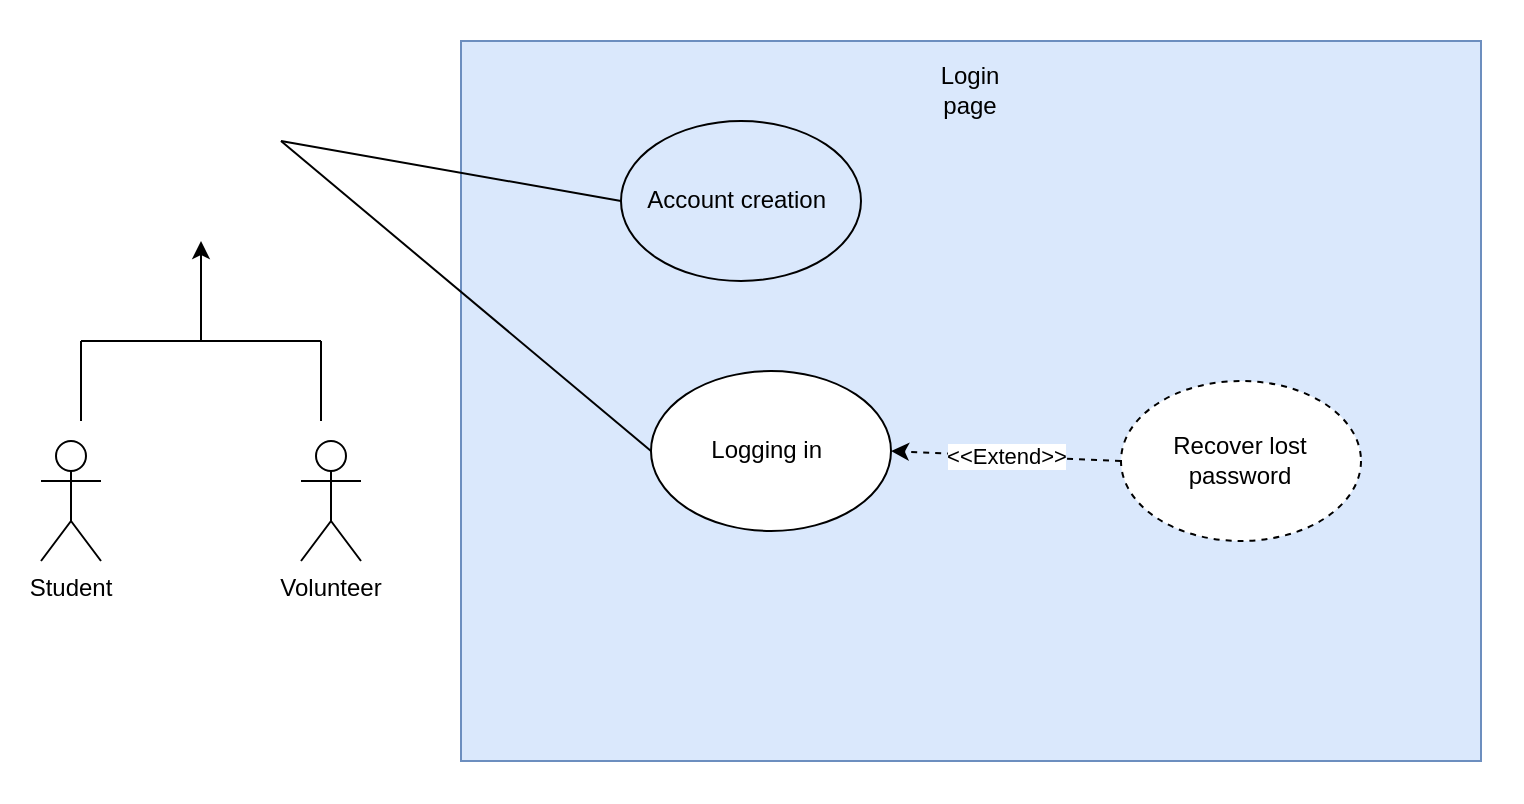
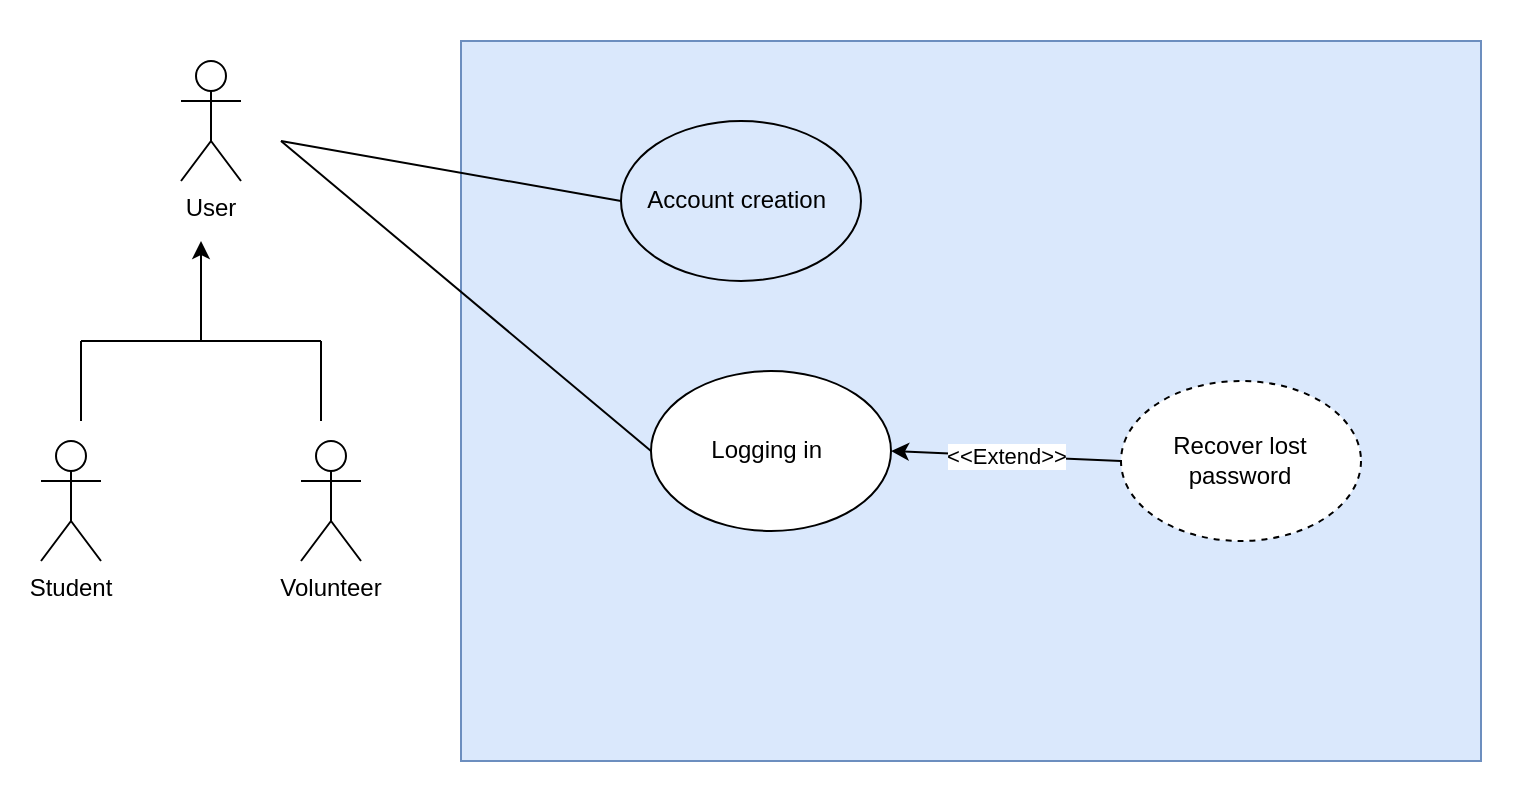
  <mxCell id="0" />
  <mxCell id="1" parent="0" />
+ <mxCell id="2" value="User" style="shape=umlActor;verticalLabelPosition=bottom;verticalAlign=top;html=1;outlineConnect=0;" vertex="1" parent="1"><mxGeometry x="90" y="30" width="30" height="60" as="geometry" /></mxCell>
  <mxCell id="3" value="Volunteer" style="shape=umlActor;verticalLabelPosition=bottom;verticalAlign=top;html=1;outlineConnect=0;" vertex="1" parent="1"><mxGeometry x="150" y="220" width="30" height="60" as="geometry" /></mxCell>
  <mxCell id="4" value="Student" style="shape=umlActor;verticalLabelPosition=bottom;verticalAlign=top;html=1;outlineConnect=0;" vertex="1" parent="1"><mxGeometry x="20" y="220" width="30" height="60" as="geometry" /></mxCell>
  <mxCell id="5" value="" style="endArrow=none;html=1;rounded=0;" edge="1" parent="1"><mxGeometry width="50" height="50" relative="1" as="geometry"><mxPoint x="40" y="210" as="sourcePoint" /><mxPoint x="40" y="170" as="targetPoint" /></mxGeometry></mxCell>
  <mxCell id="6" value="" style="endArrow=none;html=1;rounded=0;" edge="1" parent="1"><mxGeometry width="50" height="50" relative="1" as="geometry"><mxPoint x="160" y="210" as="sourcePoint" /><mxPoint x="160" y="170" as="targetPoint" /></mxGeometry></mxCell>
  <mxCell id="7" value="" style="endArrow=none;html=1;rounded=0;" edge="1" parent="1"><mxGeometry width="50" height="50" relative="1" as="geometry"><mxPoint x="40" y="170" as="sourcePoint" /><mxPoint x="160" y="170" as="targetPoint" /></mxGeometry></mxCell>
  <mxCell id="8" value="" style="endArrow=classic;html=1;rounded=0;" edge="1" parent="1"><mxGeometry width="50" height="50" relative="1" as="geometry"><mxPoint x="100" y="170" as="sourcePoint" /><mxPoint x="100" y="120" as="targetPoint" /></mxGeometry></mxCell>
  <mxCell id="9" value="" style="rounded=0;whiteSpace=wrap;html=1;fillColor=#dae8fc;strokeColor=#6c8ebf;" vertex="1" parent="1"><mxGeometry x="230" y="20" width="510" height="360" as="geometry" /></mxCell>
- <mxCell id="10" value="Login page" style="text;html=1;strokeColor=none;fillColor=none;align=center;verticalAlign=middle;whiteSpace=wrap;rounded=0;" vertex="1" parent="1"><mxGeometry x="455" y="30" width="60" height="30" as="geometry" /></mxCell>
  <mxCell id="11" value="Account creation&amp;nbsp;" style="ellipse;whiteSpace=wrap;html=1;fillColor=#dae8fc;" vertex="1" parent="1"><mxGeometry x="310" y="60" width="120" height="80" as="geometry" /></mxCell>
  <mxCell id="12" value="Logging in&amp;nbsp;" style="ellipse;whiteSpace=wrap;html=1;" vertex="1" parent="1"><mxGeometry x="325" y="185" width="120" height="80" as="geometry" /></mxCell>
  <mxCell id="13" value="Recover lost password" style="ellipse;whiteSpace=wrap;html=1;dashed=1;" vertex="1" parent="1"><mxGeometry x="560" y="190" width="120" height="80" as="geometry" /></mxCell>
- <mxCell id="14" value="" style="endArrow=classic;html=1;rounded=0;exitX=0;exitY=0.5;exitDx=0;exitDy=0;entryX=1;entryY=0.5;entryDx=0;entryDy=0;dashed=1;" edge="1" parent="1" source="13" target="12"><mxGeometry relative="1" as="geometry"><mxPoint x="310" y="320" as="sourcePoint" /><mxPoint x="410" y="320" as="targetPoint" /></mxGeometry></mxCell>
+ <mxCell id="14" value="" style="endArrow=classic;html=1;rounded=0;exitX=0;exitY=0.5;exitDx=0;exitDy=0;entryX=1;entryY=0.5;entryDx=0;entryDy=0;" edge="1" parent="1" source="13" target="12"><mxGeometry relative="1" as="geometry"><mxPoint x="310" y="320" as="sourcePoint" /><mxPoint x="410" y="320" as="targetPoint" /></mxGeometry></mxCell>
  <mxCell id="15" value="&amp;lt;&amp;lt;Extend&amp;gt;&amp;gt;" style="edgeLabel;resizable=0;html=1;align=center;verticalAlign=middle;" connectable="0" vertex="1" parent="14"><mxGeometry relative="1" as="geometry" /></mxCell>
  <mxCell id="16" value="" style="endArrow=none;html=1;rounded=0;entryX=0;entryY=0.5;entryDx=0;entryDy=0;" edge="1" parent="1" target="12"><mxGeometry width="50" height="50" relative="1" as="geometry"><mxPoint x="140" y="70" as="sourcePoint" /><mxPoint x="450" y="240" as="targetPoint" /></mxGeometry></mxCell>
  <mxCell id="17" value="" style="endArrow=none;html=1;rounded=0;entryX=0;entryY=0.5;entryDx=0;entryDy=0;" edge="1" parent="1" target="11"><mxGeometry width="50" height="50" relative="1" as="geometry"><mxPoint x="140" y="70" as="sourcePoint" /><mxPoint x="450" y="240" as="targetPoint" /></mxGeometry></mxCell>
